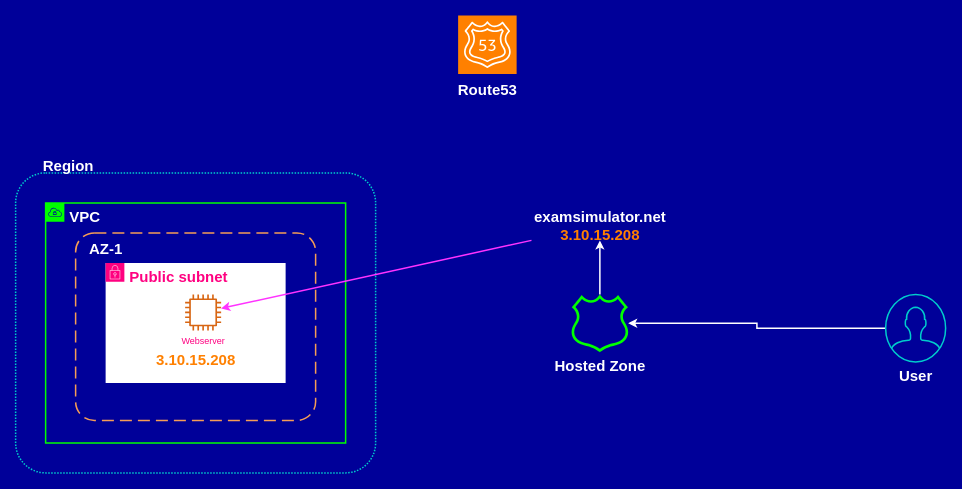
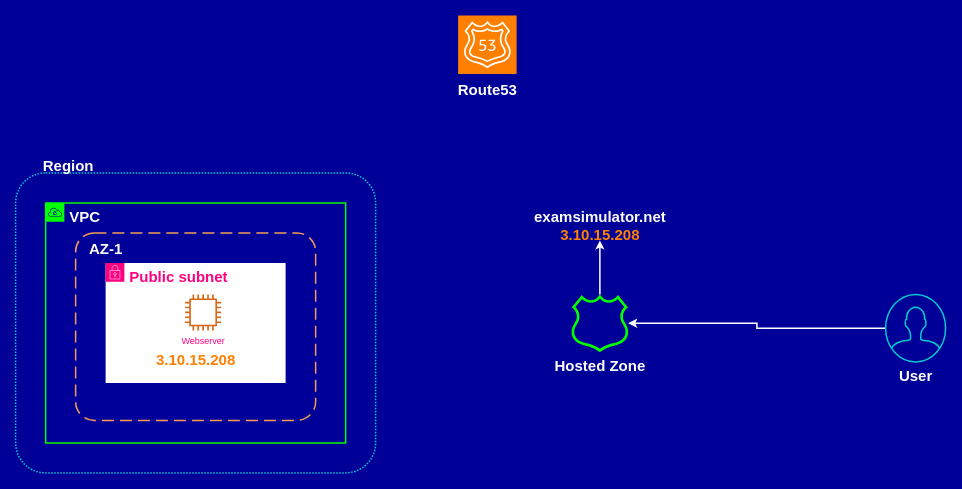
  <mxCell id="0" />
  <mxCell id="1" parent="0" />
  <mxCell id="2" value="&lt;font style=&quot;font-size: 20px&quot; color=&quot;#ffffff&quot;&gt;&lt;b&gt;VPC&lt;/b&gt;&lt;/font&gt;" style="points=[[0,0],[0.25,0],[0.5,0],[0.75,0],[1,0],[1,0.25],[1,0.5],[1,0.75],[1,1],[0.75,1],[0.5,1],[0.25,1],[0,1],[0,0.75],[0,0.5],[0,0.25]];outlineConnect=0;gradientColor=none;html=1;whiteSpace=wrap;fontSize=12;fontStyle=0;shape=mxgraph.aws4.group;grIcon=mxgraph.aws4.group_vpc;fillColor=none;verticalAlign=top;align=left;spacingLeft=30;fontColor=#AAB7B8;dashed=0;strokeColor=#00FF00;strokeWidth=2;" vertex="1" parent="1"><mxGeometry x="60" y="270" width="400" height="320" as="geometry" /></mxCell>
  <mxCell id="3" value="" style="rounded=1;arcSize=10;dashed=1;fillColor=none;gradientColor=none;dashPattern=1 1;strokeWidth=2;strokeColor=#00CCCC;" vertex="1" parent="1"><mxGeometry x="20" y="230" width="480" height="400" as="geometry" /></mxCell>
  <mxCell id="4" value="" style="outlineConnect=0;fontColor=#232F3E;gradientDirection=north;strokeColor=#ffffff;dashed=0;verticalLabelPosition=bottom;verticalAlign=top;align=center;html=1;fontSize=12;fontStyle=0;aspect=fixed;shape=mxgraph.aws4.resourceIcon;resIcon=mxgraph.aws4.route_53;fillColor=#FF8000;" vertex="1" parent="1"><mxGeometry x="610" y="20" width="78" height="78" as="geometry" /></mxCell>
  <mxCell id="5" value="&lt;font color=&quot;#ffffff&quot;&gt;&lt;span style=&quot;font-size: 20px&quot;&gt;&lt;b&gt;Route53&lt;/b&gt;&lt;/span&gt;&lt;/font&gt;" style="text;html=1;resizable=0;autosize=1;align=center;verticalAlign=middle;points=[];fillColor=none;strokeColor=none;rounded=0;" vertex="1" parent="1"><mxGeometry x="604" y="108" width="90" height="20" as="geometry" /></mxCell>
  <mxCell id="6" value="" style="rounded=1;arcSize=10;dashed=1;strokeColor=#F59D56;fillColor=none;gradientColor=none;dashPattern=8 4;strokeWidth=2;" vertex="1" parent="1"><mxGeometry x="100" y="310" width="320" height="250" as="geometry" /></mxCell>
  <mxCell id="7" value="&lt;font color=&quot;#ffffff&quot;&gt;&lt;span style=&quot;font-size: 20px&quot;&gt;&lt;b&gt;Region&lt;/b&gt;&lt;/span&gt;&lt;/font&gt;" style="text;html=1;resizable=0;autosize=1;align=center;verticalAlign=middle;points=[];fillColor=none;strokeColor=none;rounded=0;" vertex="1" parent="1"><mxGeometry x="50" y="210" width="80" height="20" as="geometry" /></mxCell>
  <mxCell id="8" value="&lt;font color=&quot;#ffffff&quot;&gt;&lt;span style=&quot;font-size: 20px&quot;&gt;&lt;b&gt;AZ-1&lt;/b&gt;&lt;/span&gt;&lt;/font&gt;" style="text;html=1;resizable=0;autosize=1;align=center;verticalAlign=middle;points=[];fillColor=none;strokeColor=none;rounded=0;" vertex="1" parent="1"><mxGeometry x="110" y="320" width="60" height="20" as="geometry" /></mxCell>
  <mxCell id="9" value="&lt;b&gt;&lt;font style=&quot;font-size: 20px&quot; color=&quot;#ff0080&quot;&gt;Public subnet&lt;/font&gt;&lt;/b&gt;" style="points=[[0,0],[0.25,0],[0.5,0],[0.75,0],[1,0],[1,0.25],[1,0.5],[1,0.75],[1,1],[0.75,1],[0.5,1],[0.25,1],[0,1],[0,0.75],[0,0.5],[0,0.25]];outlineConnect=0;html=1;whiteSpace=wrap;fontSize=12;fontStyle=0;shape=mxgraph.aws4.group;grIcon=mxgraph.aws4.group_security_group;grStroke=0;verticalAlign=top;align=left;spacingLeft=30;fontColor=#248814;dashed=0;strokeColor=#FF0080;strokeWidth=2;labelBackgroundColor=none;" vertex="1" parent="1"><mxGeometry x="140" y="350" width="240" height="160" as="geometry" /></mxCell>
  <mxCell id="10" value="&lt;font color=&quot;#ff0080&quot;&gt;Webserver&lt;/font&gt;" style="outlineConnect=0;fontColor=#232F3E;gradientColor=none;fillColor=#D86613;strokeColor=none;dashed=0;verticalLabelPosition=bottom;verticalAlign=top;align=center;html=1;fontSize=12;fontStyle=0;aspect=fixed;pointerEvents=1;shape=mxgraph.aws4.instance2;labelBackgroundColor=none;" vertex="1" parent="1"><mxGeometry x="246" y="392" width="48" height="48" as="geometry" /></mxCell>
  <mxCell id="11" style="edgeStyle=orthogonalEdgeStyle;rounded=0;orthogonalLoop=1;jettySize=auto;html=1;strokeWidth=2;strokeColor=#FFFFFF;" edge="1" parent="1" source="12" target="14"><mxGeometry relative="1" as="geometry"><mxPoint x="1030" y="430" as="targetPoint" /></mxGeometry></mxCell>
  <mxCell id="12" value="&lt;font color=&quot;#ffffff&quot; size=&quot;1&quot;&gt;&lt;b style=&quot;font-size: 20px&quot;&gt;User&lt;/b&gt;&lt;/font&gt;" style="html=1;verticalLabelPosition=bottom;align=center;labelBackgroundColor=none;verticalAlign=top;strokeWidth=2;shadow=0;dashed=0;shape=mxgraph.ios7.icons.user;gradientColor=none;fillColor=none;strokeColor=#00CCCC;" vertex="1" parent="1"><mxGeometry x="1180" y="392" width="80" height="90" as="geometry" /></mxCell>
  <mxCell id="13" style="edgeStyle=orthogonalEdgeStyle;rounded=0;orthogonalLoop=1;jettySize=auto;html=1;strokeColor=#FFFFFF;strokeWidth=2;" edge="1" parent="1" source="14" target="16"><mxGeometry relative="1" as="geometry" /></mxCell>
  <mxCell id="14" value="&lt;font color=&quot;#ffffff&quot; size=&quot;1&quot;&gt;&lt;b style=&quot;font-size: 20px&quot;&gt;Hosted Zone&lt;/b&gt;&lt;/font&gt;" style="outlineConnect=0;fontColor=#232F3E;gradientColor=none;strokeColor=none;dashed=0;verticalLabelPosition=bottom;verticalAlign=top;align=center;html=1;fontSize=12;fontStyle=0;aspect=fixed;pointerEvents=1;shape=mxgraph.aws4.hosted_zone;labelBackgroundColor=none;fillColor=#00FF00;" vertex="1" parent="1"><mxGeometry x="760" y="392" width="78" height="77" as="geometry" /></mxCell>
- <mxCell id="15" style="rounded=0;orthogonalLoop=1;jettySize=auto;html=1;strokeWidth=2;strokeColor=#FF33FF;" edge="1" parent="1" source="16" target="10"><mxGeometry relative="1" as="geometry" /></mxCell>
  <mxCell id="16" value="&lt;span style=&quot;font-size: 20px&quot;&gt;&lt;b&gt;&lt;font color=&quot;#ffffff&quot;&gt;examsimulator.net&lt;/font&gt;&lt;br&gt;&lt;font color=&quot;#ff8000&quot;&gt;3.10.15.208&lt;/font&gt;&lt;br&gt;&lt;/b&gt;&lt;/span&gt;" style="text;html=1;resizable=0;autosize=1;align=center;verticalAlign=middle;points=[];fillColor=none;strokeColor=none;rounded=0;labelBackgroundColor=none;" vertex="1" parent="1"><mxGeometry x="704" y="280" width="190" height="40" as="geometry" /></mxCell>
  <mxCell id="17" value="&lt;b style=&quot;font-size: 20px&quot;&gt;&lt;font color=&quot;#ff8000&quot;&gt;3.10.15.208&lt;/font&gt;&lt;/b&gt;" style="text;html=1;resizable=0;autosize=1;align=center;verticalAlign=middle;points=[];fillColor=none;strokeColor=none;rounded=0;labelBackgroundColor=none;" vertex="1" parent="1"><mxGeometry x="200" y="469" width="120" height="20" as="geometry" /></mxCell>
